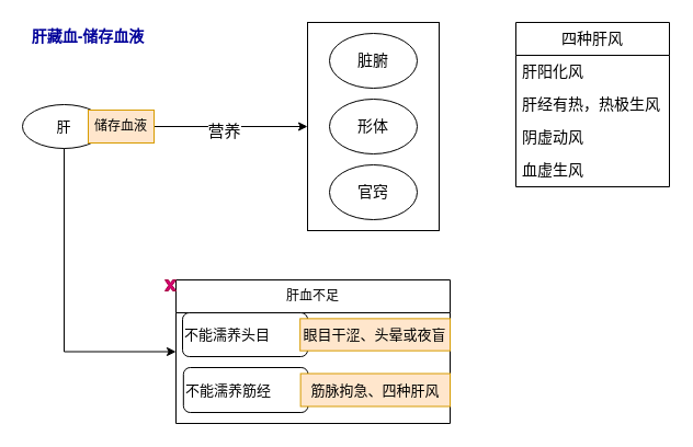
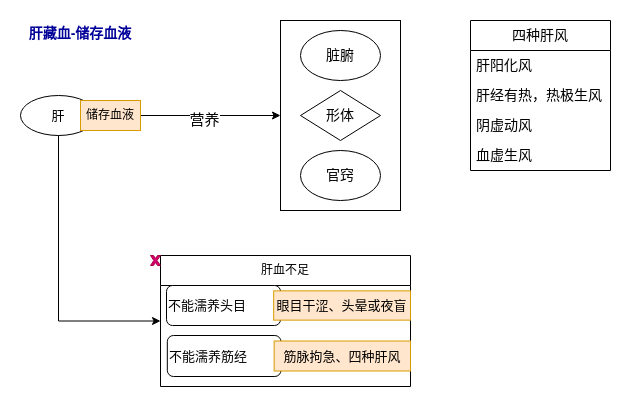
  <mxCell id="0" />
  <mxCell id="1" parent="0" />
  <mxCell id="2" value="" style="group" vertex="1" connectable="0" parent="1"><mxGeometry x="20" y="95" width="120" height="40" as="geometry" /></mxCell>
  <mxCell id="3" value="肝" style="ellipse;whiteSpace=wrap;html=1;fontSize=13;" vertex="1" parent="2"><mxGeometry width="76" height="40" as="geometry" /></mxCell>
  <mxCell id="4" value="" style="endArrow=classic;html=1;rounded=0;exitX=1;exitY=0.5;exitDx=0;exitDy=0;" edge="1" parent="2" source="3" target="7"><mxGeometry width="50" height="50" relative="1" as="geometry"><mxPoint x="127" y="21" as="sourcePoint" /><mxPoint x="272" y="20" as="targetPoint" /></mxGeometry></mxCell>
  <mxCell id="5" style="edgeStyle=orthogonalEdgeStyle;rounded=0;orthogonalLoop=1;jettySize=auto;html=1;exitX=1;exitY=0.5;exitDx=0;exitDy=0;" edge="1" parent="2" source="7"><mxGeometry relative="1" as="geometry"><mxPoint x="260" y="20" as="targetPoint" /></mxGeometry></mxCell>
  <mxCell id="6" value="营养" style="edgeLabel;html=1;align=center;verticalAlign=middle;resizable=0;points=[];fontSize=15;" vertex="1" connectable="0" parent="5"><mxGeometry x="-0.106" y="-3" relative="1" as="geometry"><mxPoint as="offset" /></mxGeometry></mxCell>
  <mxCell id="7" value="储存血液" style="text;html=1;strokeColor=#d79b00;fillColor=#ffe6cc;align=center;verticalAlign=middle;whiteSpace=wrap;rounded=0;" vertex="1" parent="2"><mxGeometry x="60" y="5" width="60" height="30" as="geometry" /></mxCell>
  <mxCell id="8" value="" style="group" vertex="1" connectable="0" parent="1"><mxGeometry x="280" y="20" width="120" height="190" as="geometry" /></mxCell>
  <mxCell id="9" value="" style="rounded=0;whiteSpace=wrap;html=1;" vertex="1" parent="8"><mxGeometry width="120" height="190" as="geometry" /></mxCell>
  <mxCell id="10" value="脏腑" style="ellipse;whiteSpace=wrap;html=1;fontSize=14;" vertex="1" parent="8"><mxGeometry x="20" y="10" width="80" height="50" as="geometry" /></mxCell>
- <mxCell id="11" value="形体" style="ellipse;whiteSpace=wrap;html=1;fontSize=14;" vertex="1" parent="8"><mxGeometry x="20" y="70" width="80" height="50" as="geometry" /></mxCell>
+ <mxCell id="11" value="形体" style="rhombus;whiteSpace=wrap;html=1;fontSize=14;" vertex="1" parent="8"><mxGeometry x="20" y="70" width="80" height="50" as="geometry" /></mxCell>
  <mxCell id="12" value="官窍" style="ellipse;whiteSpace=wrap;html=1;fontSize=14;" vertex="1" parent="8"><mxGeometry x="20" y="130" width="80" height="50" as="geometry" /></mxCell>
  <mxCell id="13" value="" style="group" vertex="1" connectable="0" parent="1"><mxGeometry x="150" y="255" width="260" height="131" as="geometry" /></mxCell>
  <mxCell id="14" value="肝血不足" style="swimlane;fontStyle=0;childLayout=stackLayout;horizontal=1;startSize=30;horizontalStack=0;resizeParent=1;resizeParentMax=0;resizeLast=0;collapsible=1;marginBottom=0;whiteSpace=wrap;html=1;" vertex="1" parent="13"><mxGeometry x="10" width="250" height="131" as="geometry"><mxRectangle x="10" width="90" height="30" as="alternateBounds" /></mxGeometry></mxCell>
  <mxCell id="15" value="" style="group;fontSize=13;align=left;" vertex="1" connectable="0" parent="14"><mxGeometry y="30" width="250" height="101" as="geometry" /></mxCell>
  <mxCell id="16" value="" style="group" vertex="1" connectable="0" parent="15"><mxGeometry x="6" width="244" height="40" as="geometry" /></mxCell>
  <mxCell id="17" value="不能濡养头目" style="rounded=1;whiteSpace=wrap;html=1;fontSize=13;align=left;" vertex="1" parent="16"><mxGeometry width="114.019" height="40" as="geometry" /></mxCell>
  <mxCell id="18" value="眼目干涩、头晕或夜盲" style="text;html=1;strokeColor=#d79b00;fillColor=#ffe6cc;align=center;verticalAlign=middle;whiteSpace=wrap;rounded=0;fontSize=13;" vertex="1" parent="16"><mxGeometry x="107.178" y="5.366" width="136.822" height="29.268" as="geometry" /></mxCell>
  <mxCell id="19" value="" style="group;fontSize=13;align=left;" vertex="1" connectable="0" parent="15"><mxGeometry y="50" width="250" height="41" as="geometry" /></mxCell>
  <mxCell id="20" value="不能濡养筋经" style="rounded=1;whiteSpace=wrap;html=1;fontSize=13;align=left;" vertex="1" parent="19"><mxGeometry x="6.818" width="113.636" height="41" as="geometry" /></mxCell>
  <mxCell id="21" value="筋脉拘急、四种肝风" style="text;html=1;strokeColor=#d79b00;fillColor=#ffe6cc;align=center;verticalAlign=middle;whiteSpace=wrap;rounded=0;fontSize=13;" vertex="1" parent="19"><mxGeometry x="113.636" y="5.5" width="136.364" height="30" as="geometry" /></mxCell>
  <mxCell id="22" value="" style="verticalLabelPosition=bottom;verticalAlign=top;html=1;shape=mxgraph.basic.x;fontColor=#ffffff;fillColor=#d80073;strokeColor=#A50040;" vertex="1" parent="13"><mxGeometry width="10" height="10" as="geometry" /></mxCell>
  <mxCell id="23" style="edgeStyle=orthogonalEdgeStyle;rounded=0;orthogonalLoop=1;jettySize=auto;html=1;exitX=0.5;exitY=1;exitDx=0;exitDy=0;entryX=0;entryY=0.5;entryDx=0;entryDy=0;" edge="1" parent="1" source="3" target="14"><mxGeometry relative="1" as="geometry" /></mxCell>
  <mxCell id="24" value="四种肝风" style="swimlane;fontStyle=0;childLayout=stackLayout;horizontal=1;startSize=30;horizontalStack=0;resizeParent=1;resizeParentMax=0;resizeLast=0;collapsible=1;marginBottom=0;whiteSpace=wrap;html=1;fontSize=14;" vertex="1" parent="1"><mxGeometry x="470" y="20" width="140" height="150" as="geometry"><mxRectangle x="560" y="70" width="90" height="30" as="alternateBounds" /></mxGeometry></mxCell>
  <mxCell id="25" value="肝阳化风" style="text;strokeColor=none;fillColor=none;align=left;verticalAlign=middle;spacingLeft=4;spacingRight=4;overflow=hidden;points=[[0,0.5],[1,0.5]];portConstraint=eastwest;rotatable=0;whiteSpace=wrap;html=1;fontSize=14;" vertex="1" parent="24"><mxGeometry y="30" width="140" height="30" as="geometry" /></mxCell>
  <mxCell id="26" value="肝经有热，热极生风" style="text;strokeColor=none;fillColor=none;align=left;verticalAlign=middle;spacingLeft=4;spacingRight=4;overflow=hidden;points=[[0,0.5],[1,0.5]];portConstraint=eastwest;rotatable=0;whiteSpace=wrap;html=1;fontSize=14;" vertex="1" parent="24"><mxGeometry y="60" width="140" height="30" as="geometry" /></mxCell>
  <mxCell id="27" value="阴虚动风" style="text;strokeColor=none;fillColor=none;align=left;verticalAlign=middle;spacingLeft=4;spacingRight=4;overflow=hidden;points=[[0,0.5],[1,0.5]];portConstraint=eastwest;rotatable=0;whiteSpace=wrap;html=1;fontSize=14;" vertex="1" parent="24"><mxGeometry y="90" width="140" height="30" as="geometry" /></mxCell>
  <mxCell id="28" value="血虚生风" style="text;strokeColor=none;fillColor=none;align=left;verticalAlign=middle;spacingLeft=4;spacingRight=4;overflow=hidden;points=[[0,0.5],[1,0.5]];portConstraint=eastwest;rotatable=0;whiteSpace=wrap;html=1;fontSize=14;" vertex="1" parent="24"><mxGeometry y="120" width="140" height="30" as="geometry" /></mxCell>
  <mxCell id="29" value="肝藏血-储存血液" style="text;html=1;strokeColor=none;fillColor=none;align=center;verticalAlign=middle;whiteSpace=wrap;rounded=0;fontSize=14;fontColor=#000099;fontStyle=1" vertex="1" parent="1"><mxGeometry x="20" y="20" width="120" height="25" as="geometry" /></mxCell>
